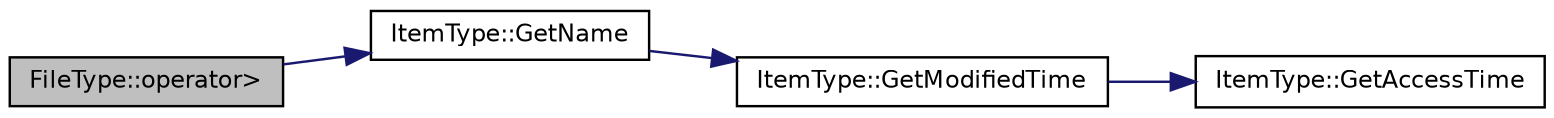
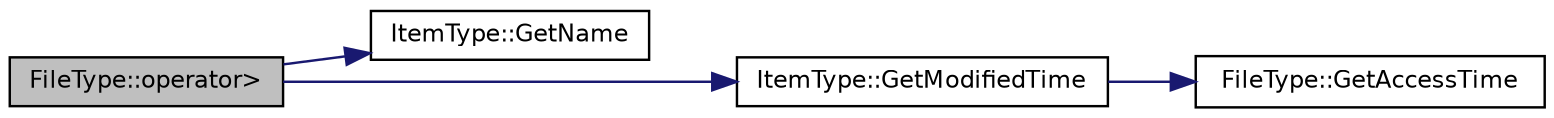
  digraph {
    rankdir=LR
    node [color=black fillcolor=white fontname=Helvetica fontsize=10 shape=record style=filled]
    edge [color=midnightblue fontname=Helvetica fontsize=10 labelfontname=Helvetica labelfontsize=10 style=solid]
    n1 [fillcolor=grey75 fontcolor=black height=0.2 label="FileType::operator\>" width=0.4]
    n2 [height=0.2 label="ItemType::GetName" width=0.4]
    n3 [height=0.2 label="ItemType::GetModifiedTime" width=0.4]
-   n4 [height=0.2 label="ItemType::GetAccessTime" width=0.4]
+   n4 [height=0.2 label="FileType::GetAccessTime" width=0.4]
    n1 -> n2
-   n2 -> n3
+   n1 -> n3
    n3 -> n4
  }
